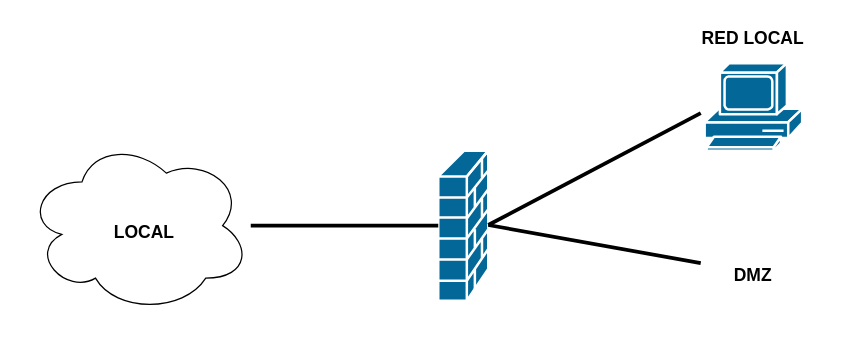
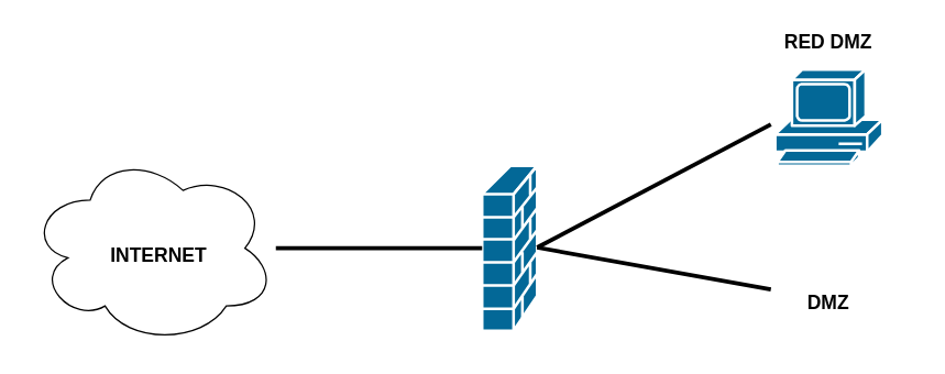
  <mxCell id="0" />
  <mxCell id="1" parent="0" />
  <mxCell id="2" value="" style="shape=mxgraph.cisco.computers_and_peripherals.pc;sketch=0;html=1;pointerEvents=1;dashed=0;fillColor=#036897;strokeColor=#ffffff;strokeWidth=2;verticalLabelPosition=bottom;verticalAlign=top;align=center;outlineConnect=0;rounded=0;shadow=0;glass=0;fontSize=14;" parent="1" vertex="1"><mxGeometry x="563.13" y="50" width="78" height="70" as="geometry" /></mxCell>
- <mxCell id="3" value="RED LOCAL" style="text;html=1;strokeColor=none;fillColor=none;align=center;verticalAlign=middle;whiteSpace=wrap;rounded=0;shadow=0;glass=0;sketch=0;fontSize=14;fontStyle=1" parent="1" vertex="1"><mxGeometry x="540" y="20" width="124.25" height="20" as="geometry" /></mxCell>
+ <mxCell id="3" value="RED DMZ" style="text;html=1;strokeColor=none;fillColor=none;align=center;verticalAlign=middle;whiteSpace=wrap;rounded=0;shadow=0;glass=0;sketch=0;fontSize=14;fontStyle=1" parent="1" vertex="1"><mxGeometry x="540" y="20" width="124.25" height="20" as="geometry" /></mxCell>
  <mxCell id="4" value="" style="shape=mxgraph.cisco.security.firewall;sketch=0;html=1;pointerEvents=1;dashed=0;fillColor=#036897;strokeColor=#ffffff;strokeWidth=2;verticalLabelPosition=bottom;verticalAlign=top;align=center;outlineConnect=0;" vertex="1" parent="1"><mxGeometry x="350" y="120" width="40" height="120" as="geometry" /></mxCell>
  <mxCell id="5" value="" style="ellipse;shape=cloud;whiteSpace=wrap;html=1;" vertex="1" parent="1"><mxGeometry x="20" y="110" width="180" height="140" as="geometry" /></mxCell>
- <mxCell id="6" value="LOCAL" style="text;html=1;strokeColor=none;fillColor=none;align=center;verticalAlign=middle;whiteSpace=wrap;rounded=0;shadow=0;glass=0;sketch=0;fontSize=14;fontStyle=1" vertex="1" parent="1"><mxGeometry x="60" y="175" width="110" height="20" as="geometry" /></mxCell>
+ <mxCell id="6" value="INTERNET" style="text;html=1;strokeColor=none;fillColor=none;align=center;verticalAlign=middle;whiteSpace=wrap;rounded=0;shadow=0;glass=0;sketch=0;fontSize=14;fontStyle=1" vertex="1" parent="1"><mxGeometry x="60" y="175" width="110" height="20" as="geometry" /></mxCell>
  <mxCell id="7" value="DMZ" style="text;html=1;strokeColor=none;fillColor=none;align=center;verticalAlign=middle;whiteSpace=wrap;rounded=0;shadow=0;glass=0;sketch=0;fontSize=14;fontStyle=1" vertex="1" parent="1"><mxGeometry x="540" y="210" width="124.25" height="20" as="geometry" /></mxCell>
  <mxCell id="8" value="" style="endArrow=none;html=1;rounded=0;entryX=0;entryY=0.5;entryDx=0;entryDy=0;entryPerimeter=0;strokeWidth=3;" edge="1" parent="1" source="5" target="4"><mxGeometry width="50" height="50" relative="1" as="geometry"><mxPoint x="210" y="210" as="sourcePoint" /><mxPoint x="260" y="160" as="targetPoint" /></mxGeometry></mxCell>
  <mxCell id="9" value="" style="endArrow=none;html=1;rounded=0;strokeWidth=3;" edge="1" parent="1"><mxGeometry width="50" height="50" relative="1" as="geometry"><mxPoint x="390" y="179.5" as="sourcePoint" /><mxPoint x="560" y="90" as="targetPoint" /></mxGeometry></mxCell>
  <mxCell id="10" value="" style="endArrow=none;html=1;rounded=0;strokeWidth=3;" edge="1" parent="1"><mxGeometry width="50" height="50" relative="1" as="geometry"><mxPoint x="390" y="179.5" as="sourcePoint" /><mxPoint x="560" y="210" as="targetPoint" /></mxGeometry></mxCell>
